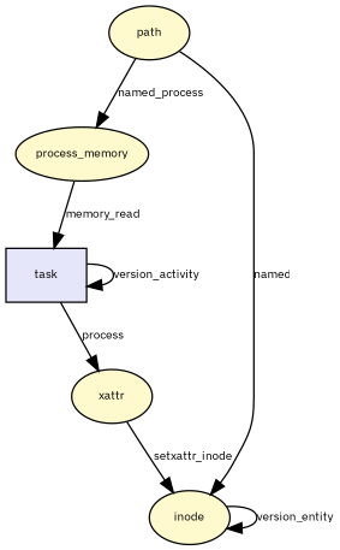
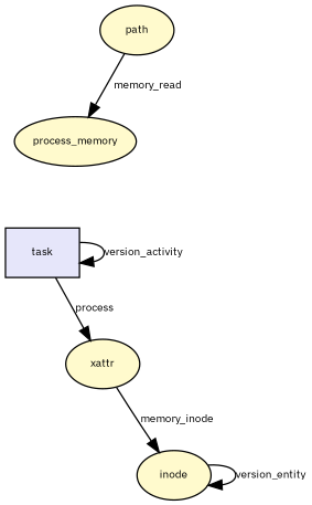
  digraph {
    fontname="IBM Plex Sans"
    node [fillcolor="#fffacd" fontname="IBM Plex Sans" fontsize=8 shape=ellipse style=filled]
    edge [fontname="IBM Plex Sans" fontsize=8]
    n1 [label=path]
    n2 [label=process_memory]
    n3 [label=inode]
    n4 [fillcolor="#e6e6fa" label=task shape=rectangle]
    n5 [label=xattr]
-   n1 -> n2 [label=named_process]
-   n1 -> n3 [label=named]
-   n2 -> n4 [label=memory_read]
+   n1 -> n2 [label=memory_read]
    n3 -> n3 [label=version_entity]
    n4 -> n4 [label=version_activity]
    n4 -> n5 [label=process]
-   n5 -> n3 [label=setxattr_inode]
+   n5 -> n3 [label=memory_inode]
  }
